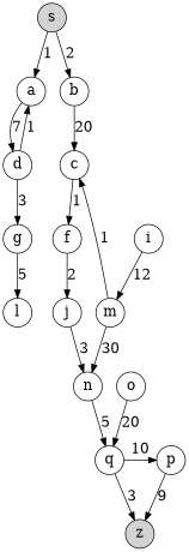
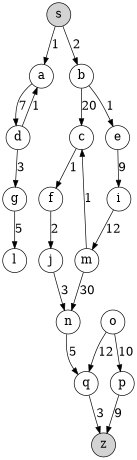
  digraph {
    rankdir=TB
    node [fontsize=18 margin=0 shape=circle]
    edge [fontsize=18]
    s [style=filled]
    a
    b
    d
+   e
    c
    f
    g
    i
    j
    l
    m
    n
    o
    q
    p
    z [style=filled]
    subgraph sub_1 {
      rank=source
      s
    }
    subgraph sub_2 {
      rank=same
      a
      b
    }
    subgraph sub_3 {
      rank=same
      d
+     e
      c
    }
    subgraph sub_4 {
      rank=same
      f
      g
      i
    }
    subgraph sub_5 {
      rank=same
      j
      l
      m
    }
    subgraph sub_6 {
      rank=same
      n
      o
    }
    subgraph sub_7 {
      rank=same
      q
      p
    }
    subgraph sub_8 {
      rank=same
      z
    }
    s -> a [label=1]
    s -> b [label=2]
    a -> d [label=7]
+   b -> e [label=1]
    b -> c [label=20]
    d -> a [label=1]
    d -> g [label=3]
+   e -> i [label=9]
    c -> f [label=1]
    f -> j [label=2]
    g -> l [label=5]
    i -> m [label=12]
    j -> n [label=3]
    m -> c [label=1]
    m -> n [label=30]
    n -> q [label=5]
-   o -> q [label=20]
-   q -> p [label=10]
+   o -> q [label=12]
+   o -> p [label=10]
    q -> z [label=3]
    p -> z [label=9]
  }
